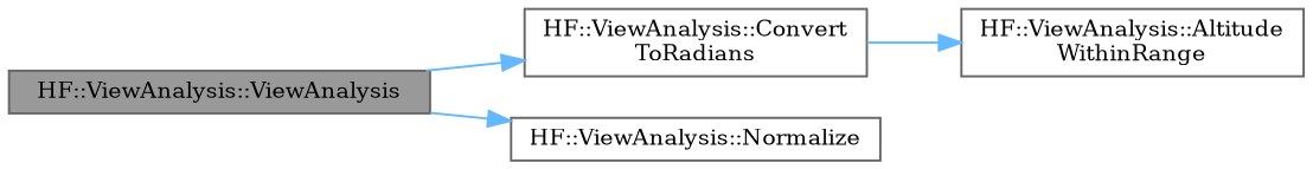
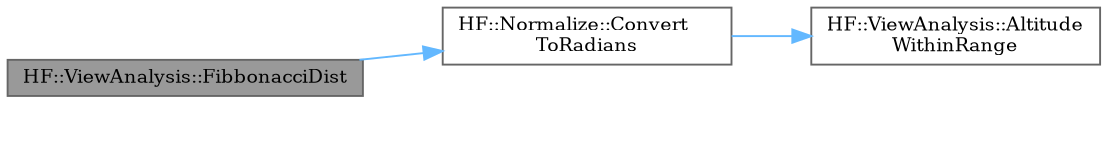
  digraph {
    fontname="DejaVu Serif"
    rankdir=LR
    node [color=grey40 fillcolor=white fontname="DejaVu Serif" fontsize=10 shape=box style=filled]
    edge [color=steelblue1 fontname="DejaVu Serif" fontsize=10 labelfontname=Helvetica labelfontsize=10 style=solid]
-   n1 [color=gray40 fillcolor=grey60 fontcolor=black height=0.2 label="HF::ViewAnalysis::ViewAnalysis" width=0.4]
-   n2 [height=0.2 label="HF::ViewAnalysis::Convert\lToRadians" width=0.4]
-   n3 [height=0.2 label="HF::ViewAnalysis::Normalize" width=0.4]
+   n1 [color=gray40 fillcolor=grey60 fontcolor=black height=0.2 label="HF::ViewAnalysis::FibbonacciDist" width=0.4]
+   n2 [height=0.2 label="HF::Normalize::Convert\lToRadians" width=0.4]
    n4 [height=0.2 label="HF::ViewAnalysis::Altitude\lWithinRange" width=0.4]
    n1 -> n2
-   n1 -> n3
    n2 -> n4
  }
